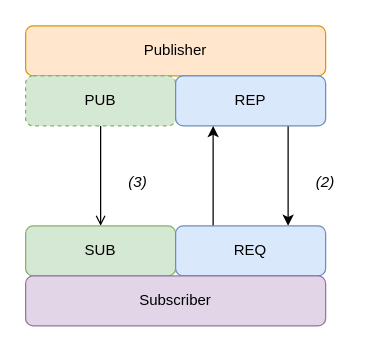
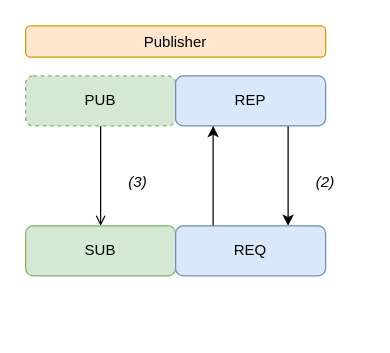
  <mxCell id="0" />
  <mxCell id="1" parent="0" />
- <mxCell id="2" value="Publisher" style="rounded=1;whiteSpace=wrap;html=1;fillColor=#ffe6cc;strokeColor=#d79b00;" vertex="1" parent="1"><mxGeometry x="20" y="20" width="240" height="40" as="geometry" /></mxCell>
+ <mxCell id="2" value="Publisher" style="rounded=1;whiteSpace=wrap;html=1;fillColor=#ffe6cc;strokeColor=#d79b00;" vertex="1" parent="1"><mxGeometry x="20" y="20" width="240" height="25" as="geometry" /></mxCell>
  <mxCell id="3" style="edgeStyle=orthogonalEdgeStyle;rounded=0;orthogonalLoop=1;jettySize=auto;html=1;exitX=0.5;exitY=1;exitDx=0;exitDy=0;entryX=0.5;entryY=0;entryDx=0;entryDy=0;endArrow=open;" edge="1" parent="1" source="4" target="7"><mxGeometry relative="1" as="geometry" /></mxCell>
  <mxCell id="4" value="PUB" style="rounded=1;whiteSpace=wrap;html=1;fillColor=#d5e8d4;strokeColor=#82b366;dashed=1;" vertex="1" parent="1"><mxGeometry x="20" y="60" width="120" height="40" as="geometry" /></mxCell>
  <mxCell id="5" style="edgeStyle=orthogonalEdgeStyle;rounded=0;orthogonalLoop=1;jettySize=auto;html=1;exitX=0.75;exitY=1;exitDx=0;exitDy=0;entryX=0.75;entryY=0;entryDx=0;entryDy=0;" edge="1" parent="1" source="6" target="9"><mxGeometry relative="1" as="geometry" /></mxCell>
  <mxCell id="6" value="REP" style="rounded=1;whiteSpace=wrap;html=1;fillColor=#dae8fc;strokeColor=#6c8ebf;" vertex="1" parent="1"><mxGeometry x="140" y="60" width="120" height="40" as="geometry" /></mxCell>
  <mxCell id="7" value="SUB" style="rounded=1;whiteSpace=wrap;html=1;fillColor=#d5e8d4;strokeColor=#82b366;" vertex="1" parent="1"><mxGeometry x="20" y="180" width="120" height="40" as="geometry" /></mxCell>
  <mxCell id="8" style="edgeStyle=orthogonalEdgeStyle;rounded=0;orthogonalLoop=1;jettySize=auto;html=1;exitX=0.25;exitY=0;exitDx=0;exitDy=0;entryX=0.25;entryY=1;entryDx=0;entryDy=0;" edge="1" parent="1" source="9" target="6"><mxGeometry relative="1" as="geometry" /></mxCell>
  <mxCell id="9" value="REQ" style="rounded=1;whiteSpace=wrap;html=1;fillColor=#dae8fc;strokeColor=#6c8ebf;" vertex="1" parent="1"><mxGeometry x="140" y="180" width="120" height="40" as="geometry" /></mxCell>
- <mxCell id="10" value="Subscriber" style="rounded=1;whiteSpace=wrap;html=1;fillColor=#e1d5e7;strokeColor=#9673a6;" vertex="1" parent="1"><mxGeometry x="20" y="220" width="240" height="40" as="geometry" /></mxCell>
  <mxCell id="11" value="&lt;i&gt;(2)&lt;/i&gt;" style="text;html=1;align=center;verticalAlign=middle;whiteSpace=wrap;rounded=0;" vertex="1" parent="1"><mxGeometry x="230" y="130" width="60" height="30" as="geometry" /></mxCell>
  <mxCell id="12" value="&lt;i&gt;(3)&lt;/i&gt;" style="text;html=1;align=center;verticalAlign=middle;whiteSpace=wrap;rounded=0;" vertex="1" parent="1"><mxGeometry x="80" y="130" width="60" height="30" as="geometry" /></mxCell>
